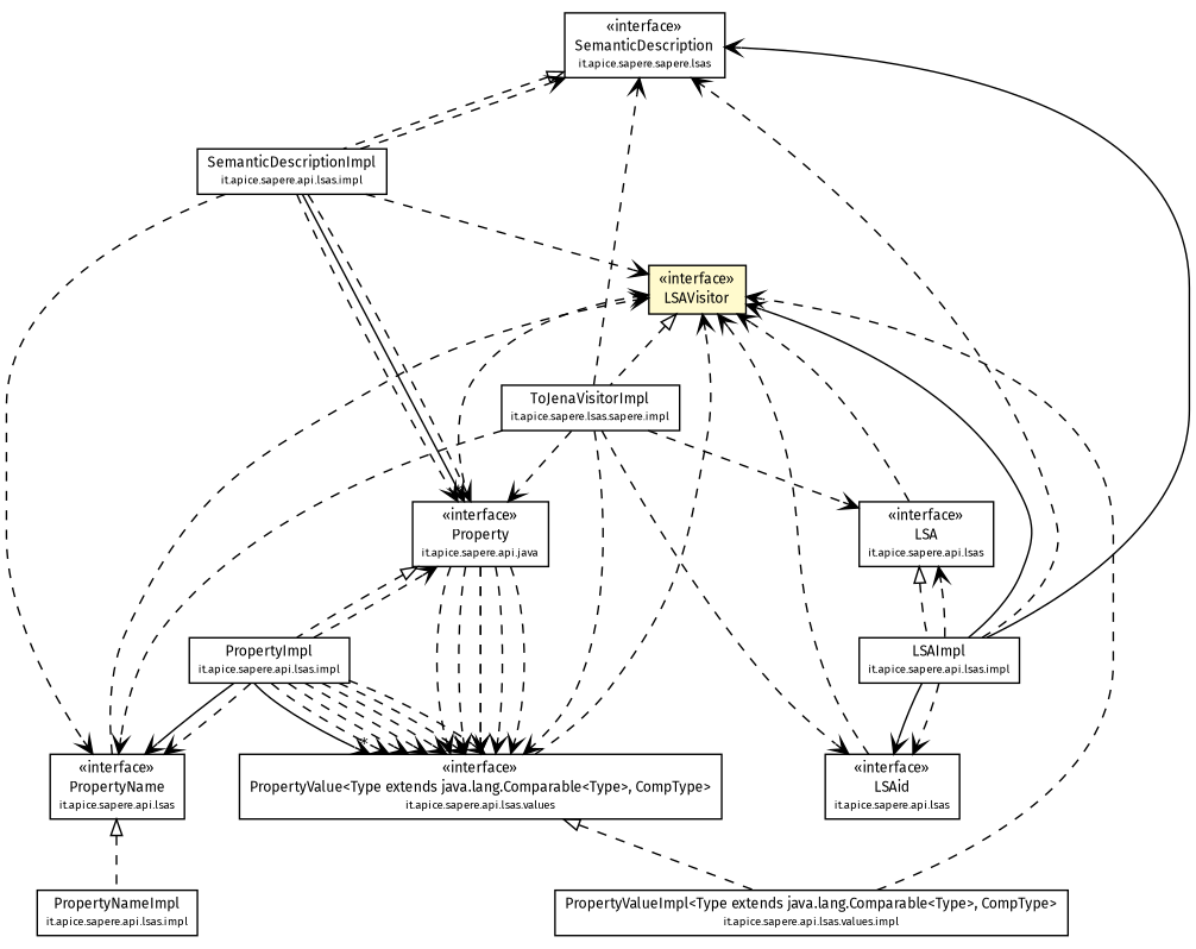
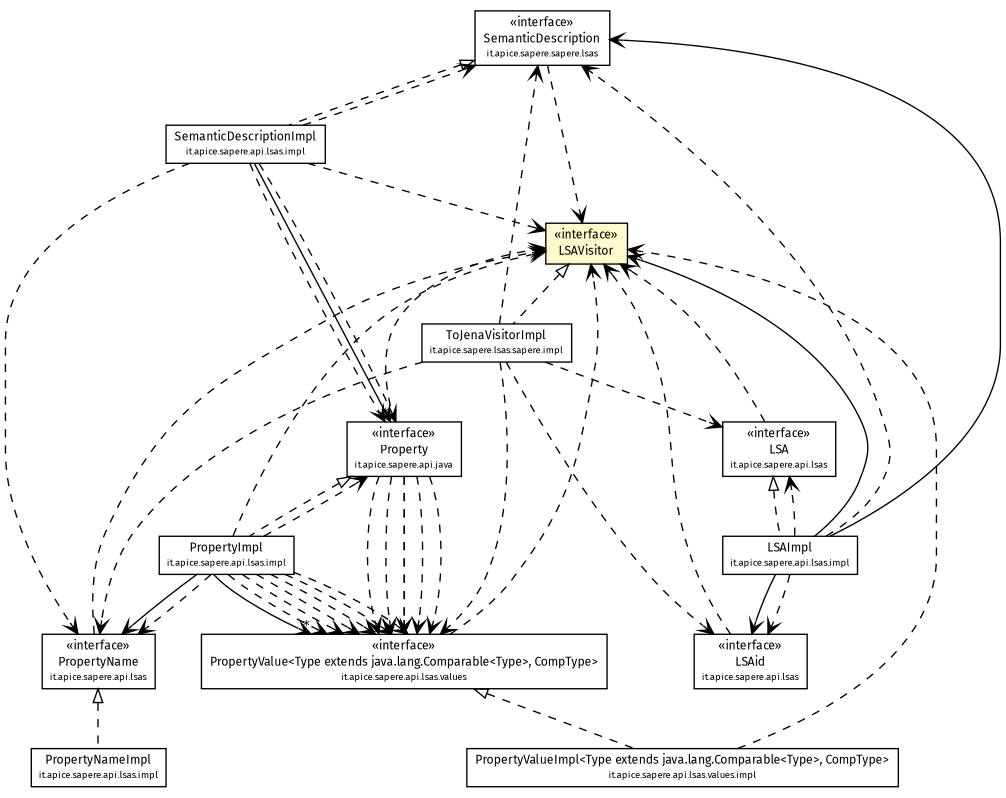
  digraph {
    fontname="Fira Sans"
    node [fontcolor=black fontname="Fira Sans" fontsize=9.0 shape=plaintext]
    edge [arrowhead=open color=black fontcolor=black fontname="Fira Sans" fontsize=10.0 headport=p labelfontname=Helvetica labelfontsize=10 style=dashed tailport=p]
    n1 [label=<<table border="0" cellborder="1" cellspacing="0" cellpadding="2" port="p" href="../SemanticDescription.html"> 		<tr><td><table border="0" cellspacing="0" cellpadding="1"> 			<tr><td> &laquo;interface&raquo; </td></tr> 			<tr><td> SemanticDescription </td></tr> 			<tr><td><font point-size="7.0"> it.apice.sapere.sapere.lsas </font></td></tr> 		</table></td></tr> 		</table>>]
    n2 [label=<<table border="0" cellborder="1" cellspacing="0" cellpadding="2" port="p" bgcolor="lemonChiffon" href="./LSAVisitor.html"> 		<tr><td><table border="0" cellspacing="0" cellpadding="1"> 			<tr><td> &laquo;interface&raquo; </td></tr> 			<tr><td> LSAVisitor </td></tr> 		</table></td></tr> 		</table>>]
    n3 [label=<<table border="0" cellborder="1" cellspacing="0" cellpadding="2" port="p" href="../impl/SemanticDescriptionImpl.html"> 		<tr><td><table border="0" cellspacing="0" cellpadding="1"> 			<tr><td> SemanticDescriptionImpl </td></tr> 			<tr><td><font point-size="7.0"> it.apice.sapere.api.lsas.impl </font></td></tr> 		</table></td></tr> 		</table>>]
    n4 [label=<<table border="0" cellborder="1" cellspacing="0" cellpadding="2" port="p" href="../../../lsas/visitors/impl/ToJenaVisitorImpl.html"> 		<tr><td><table border="0" cellspacing="0" cellpadding="1"> 			<tr><td> ToJenaVisitorImpl </td></tr> 			<tr><td><font point-size="7.0"> it.apice.sapere.lsas.sapere.impl </font></td></tr> 		</table></td></tr> 		</table>>]
    n5 [label=<<table border="0" cellborder="1" cellspacing="0" cellpadding="2" port="p" href="../PropertyName.html"> 		<tr><td><table border="0" cellspacing="0" cellpadding="1"> 			<tr><td> &laquo;interface&raquo; </td></tr> 			<tr><td> PropertyName </td></tr> 			<tr><td><font point-size="7.0"> it.apice.sapere.api.lsas </font></td></tr> 		</table></td></tr> 		</table>>]
    n6 [label=<<table border="0" cellborder="1" cellspacing="0" cellpadding="2" port="p" href="../Property.html"> 		<tr><td><table border="0" cellspacing="0" cellpadding="1"> 			<tr><td> &laquo;interface&raquo; </td></tr> 			<tr><td> Property </td></tr> 			<tr><td><font point-size="7.0"> it.apice.sapere.api.java </font></td></tr> 		</table></td></tr> 		</table>>]
    n7 [label=<<table border="0" cellborder="1" cellspacing="0" cellpadding="2" port="p" href="../impl/PropertyNameImpl.html"> 		<tr><td><table border="0" cellspacing="0" cellpadding="1"> 			<tr><td> PropertyNameImpl </td></tr> 			<tr><td><font point-size="7.0"> it.apice.sapere.api.lsas.impl </font></td></tr> 		</table></td></tr> 		</table>>]
    n8 [label=<<table border="0" cellborder="1" cellspacing="0" cellpadding="2" port="p" href="../values/PropertyValue.html"> 		<tr><td><table border="0" cellspacing="0" cellpadding="1"> 			<tr><td> &laquo;interface&raquo; </td></tr> 			<tr><td> PropertyValue&lt;Type extends java.lang.Comparable&lt;Type&gt;, CompType&gt; </td></tr> 			<tr><td><font point-size="7.0"> it.apice.sapere.api.lsas.values </font></td></tr> 		</table></td></tr> 		</table>>]
    n9 [label=<<table border="0" cellborder="1" cellspacing="0" cellpadding="2" port="p" href="../impl/PropertyImpl.html"> 		<tr><td><table border="0" cellspacing="0" cellpadding="1"> 			<tr><td> PropertyImpl </td></tr> 			<tr><td><font point-size="7.0"> it.apice.sapere.api.lsas.impl </font></td></tr> 		</table></td></tr> 		</table>>]
    n10 [label=<<table border="0" cellborder="1" cellspacing="0" cellpadding="2" port="p" href="../values/impl/PropertyValueImpl.html"> 		<tr><td><table border="0" cellspacing="0" cellpadding="1"> 			<tr><td> PropertyValueImpl&lt;Type extends java.lang.Comparable&lt;Type&gt;, CompType&gt; </td></tr> 			<tr><td><font point-size="7.0"> it.apice.sapere.api.lsas.values.impl </font></td></tr> 		</table></td></tr> 		</table>>]
    n11 [label=<<table border="0" cellborder="1" cellspacing="0" cellpadding="2" port="p" href="../LSAid.html"> 		<tr><td><table border="0" cellspacing="0" cellpadding="1"> 			<tr><td> &laquo;interface&raquo; </td></tr> 			<tr><td> LSAid </td></tr> 			<tr><td><font point-size="7.0"> it.apice.sapere.api.lsas </font></td></tr> 		</table></td></tr> 		</table>>]
    n12 [label=<<table border="0" cellborder="1" cellspacing="0" cellpadding="2" port="p" href="../LSA.html"> 		<tr><td><table border="0" cellspacing="0" cellpadding="1"> 			<tr><td> &laquo;interface&raquo; </td></tr> 			<tr><td> LSA </td></tr> 			<tr><td><font point-size="7.0"> it.apice.sapere.api.lsas </font></td></tr> 		</table></td></tr> 		</table>>]
    n13 [label=<<table border="0" cellborder="1" cellspacing="0" cellpadding="2" port="p" href="../impl/LSAImpl.html"> 		<tr><td><table border="0" cellspacing="0" cellpadding="1"> 			<tr><td> LSAImpl </td></tr> 			<tr><td><font point-size="7.0"> it.apice.sapere.api.lsas.impl </font></td></tr> 		</table></td></tr> 		</table>>]
+   n1 -> n2
    n1 -> n3 [arrowtail=empty dir=back fontsize=10 arrowhead="" color="" fontcolor=""]
    n2 -> n4 [arrowtail=empty dir=back fontsize=10 arrowhead="" color="" fontcolor=""]
    n3 -> n1
    n3 -> n2
    n3 -> n5
    n3 -> n6 [headlabel="*" style=""]
    n3 -> n6
    n3 -> n6
    n4 -> n1
    n4 -> n5
-   n4 -> n6
    n4 -> n8
    n4 -> n11
    n4 -> n12
    n5 -> n2
    n5 -> n7 [arrowtail=empty dir=back fontsize=10 arrowhead="" color="" fontcolor=""]
    n6 -> n2
    n6 -> n8
    n6 -> n8
    n6 -> n8
    n6 -> n8
    n6 -> n8
    n6 -> n8
    n6 -> n9 [arrowtail=empty dir=back fontsize=10 arrowhead="" color="" fontcolor=""]
    n8 -> n2
    n8 -> n10 [arrowtail=empty dir=back fontsize=10 arrowhead="" color="" fontcolor=""]
+   n9 -> n2
    n9 -> n5 [style=""]
    n9 -> n5
    n9 -> n6
    n9 -> n8 [headlabel="*" style=""]
    n9 -> n8
    n9 -> n8
    n9 -> n8
    n9 -> n8
    n9 -> n8
    n9 -> n8
    n10 -> n2
    n11 -> n2
    n12 -> n2
    n12 -> n13 [arrowtail=empty dir=back fontsize=10 arrowhead="" color="" fontcolor=""]
    n13 -> n1 [style=""]
    n13 -> n1
    n13 -> n2 [style=solid]
    n13 -> n11 [style=""]
    n13 -> n11
    n13 -> n12
  }
